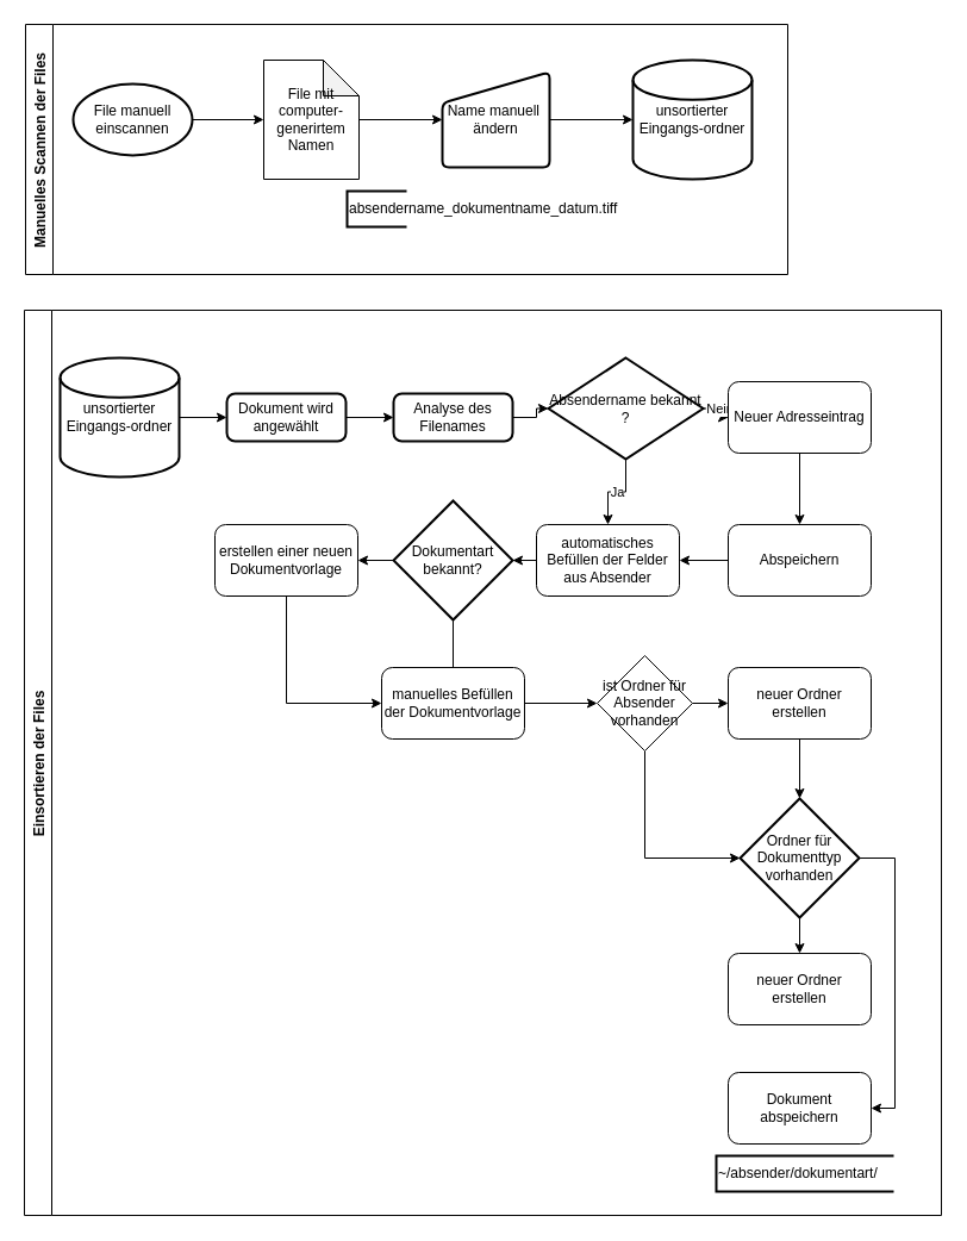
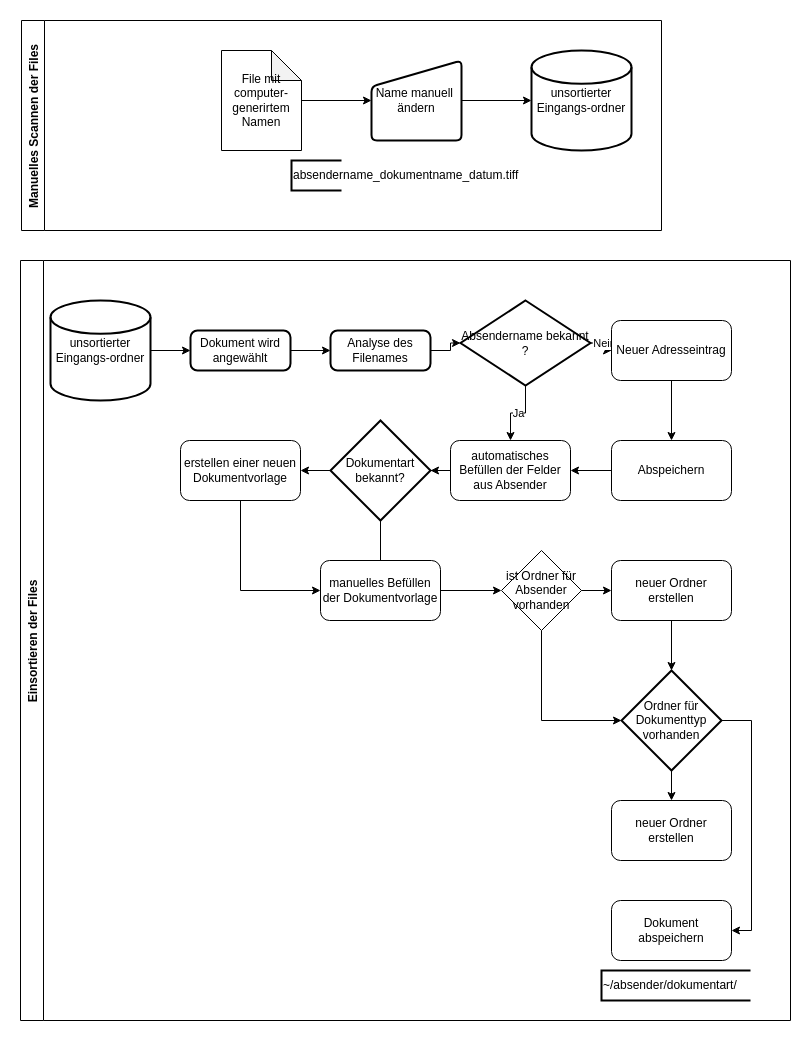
  <mxCell id="0" />
  <mxCell id="1" parent="0" />
  <mxCell id="2" value="Manuelles Scannen der Files" style="swimlane;horizontal=0;" vertex="1" parent="1"><mxGeometry x="21" y="20" width="640" height="210" as="geometry" /></mxCell>
- <mxCell id="3" value="File manuell einscannen" style="strokeWidth=2;html=1;shape=mxgraph.flowchart.start_1;whiteSpace=wrap;" vertex="1" parent="2"><mxGeometry x="40" y="50" width="100" height="60" as="geometry" /></mxCell>
- <mxCell id="4" style="edgeStyle=orthogonalEdgeStyle;rounded=0;orthogonalLoop=1;jettySize=auto;html=1;" edge="1" parent="2" source="3" target="8"><mxGeometry relative="1" as="geometry"><mxPoint x="200" y="80" as="targetPoint" /></mxGeometry></mxCell>
  <mxCell id="5" style="edgeStyle=orthogonalEdgeStyle;rounded=0;orthogonalLoop=1;jettySize=auto;html=1;" edge="1" parent="2" source="6" target="10"><mxGeometry relative="1" as="geometry" /></mxCell>
  <mxCell id="6" value="Name manuell&amp;nbsp;&lt;br&gt;ändern" style="html=1;strokeWidth=2;shape=manualInput;whiteSpace=wrap;rounded=1;size=26;arcSize=11;" vertex="1" parent="2"><mxGeometry x="350" y="40" width="90" height="80" as="geometry" /></mxCell>
  <mxCell id="7" style="edgeStyle=orthogonalEdgeStyle;rounded=0;orthogonalLoop=1;jettySize=auto;html=1;" edge="1" parent="2" source="8" target="6"><mxGeometry relative="1" as="geometry"><mxPoint x="300" y="80" as="sourcePoint" /></mxGeometry></mxCell>
  <mxCell id="8" value="File mit computer-generirtem Namen" style="shape=note;whiteSpace=wrap;html=1;backgroundOutline=1;darkOpacity=0.05;" vertex="1" parent="2"><mxGeometry x="200" y="30" width="80" height="100" as="geometry" /></mxCell>
  <mxCell id="9" value="absendername_dokumentname_datum.tiff" style="strokeWidth=2;html=1;shape=mxgraph.flowchart.annotation_1;align=left;pointerEvents=1;" vertex="1" parent="2"><mxGeometry x="270" y="140" width="50" height="30" as="geometry" /></mxCell>
  <mxCell id="10" value="unsortierter Eingangs-ordner" style="strokeWidth=2;html=1;shape=mxgraph.flowchart.database;whiteSpace=wrap;" vertex="1" parent="2"><mxGeometry x="510" y="30" width="100" height="100" as="geometry" /></mxCell>
  <mxCell id="11" value="Einsortieren der Files" style="swimlane;horizontal=0;" vertex="1" parent="1"><mxGeometry x="20" y="260" width="770" height="760" as="geometry" /></mxCell>
  <mxCell id="12" style="edgeStyle=orthogonalEdgeStyle;rounded=0;orthogonalLoop=1;jettySize=auto;html=1;entryX=0;entryY=0.5;entryDx=0;entryDy=0;" edge="1" parent="11" source="13" target="15"><mxGeometry relative="1" as="geometry" /></mxCell>
  <mxCell id="13" value="unsortierter Eingangs-ordner" style="strokeWidth=2;html=1;shape=mxgraph.flowchart.database;whiteSpace=wrap;" vertex="1" parent="11"><mxGeometry x="30" y="40" width="100" height="100" as="geometry" /></mxCell>
  <mxCell id="14" style="edgeStyle=orthogonalEdgeStyle;rounded=0;orthogonalLoop=1;jettySize=auto;html=1;" edge="1" parent="11" source="15" target="17"><mxGeometry relative="1" as="geometry" /></mxCell>
  <mxCell id="15" value="Dokument wird angewählt" style="rounded=1;whiteSpace=wrap;html=1;absoluteArcSize=1;arcSize=14;strokeWidth=2;" vertex="1" parent="11"><mxGeometry x="170" y="70" width="100" height="40" as="geometry" /></mxCell>
  <mxCell id="16" style="edgeStyle=orthogonalEdgeStyle;rounded=0;orthogonalLoop=1;jettySize=auto;html=1;" edge="1" parent="11" source="17" target="20"><mxGeometry relative="1" as="geometry" /></mxCell>
  <mxCell id="17" value="Analyse des Filenames" style="rounded=1;whiteSpace=wrap;html=1;absoluteArcSize=1;arcSize=14;strokeWidth=2;" vertex="1" parent="11"><mxGeometry x="310" y="70" width="100" height="40" as="geometry" /></mxCell>
  <mxCell id="18" value="Ja" style="edgeStyle=orthogonalEdgeStyle;rounded=0;orthogonalLoop=1;jettySize=auto;html=1;" edge="1" parent="11" source="20" target="22"><mxGeometry relative="1" as="geometry" /></mxCell>
  <mxCell id="19" value="Nein" style="edgeStyle=orthogonalEdgeStyle;rounded=0;orthogonalLoop=1;jettySize=auto;html=1;" edge="1" parent="11" source="20" target="24"><mxGeometry relative="1" as="geometry" /></mxCell>
  <mxCell id="20" value="Absendername bekannt ?" style="strokeWidth=2;html=1;shape=mxgraph.flowchart.decision;whiteSpace=wrap;" vertex="1" parent="11"><mxGeometry x="440" y="40" width="130" height="85" as="geometry" /></mxCell>
  <mxCell id="21" style="edgeStyle=orthogonalEdgeStyle;rounded=0;orthogonalLoop=1;jettySize=auto;html=1;" edge="1" parent="11" source="22" target="29"><mxGeometry relative="1" as="geometry" /></mxCell>
  <mxCell id="22" value="automatisches Befüllen der Felder aus Absender" style="rounded=1;whiteSpace=wrap;html=1;" vertex="1" parent="11"><mxGeometry x="430" y="180" width="120" height="60" as="geometry" /></mxCell>
  <mxCell id="23" style="edgeStyle=orthogonalEdgeStyle;rounded=0;orthogonalLoop=1;jettySize=auto;html=1;" edge="1" parent="11" source="24" target="26"><mxGeometry relative="1" as="geometry" /></mxCell>
  <mxCell id="24" value="Neuer Adresseintrag" style="rounded=1;whiteSpace=wrap;html=1;" vertex="1" parent="11"><mxGeometry x="591" y="60" width="120" height="60" as="geometry" /></mxCell>
  <mxCell id="25" style="edgeStyle=orthogonalEdgeStyle;rounded=0;orthogonalLoop=1;jettySize=auto;html=1;" edge="1" parent="11" source="26" target="22"><mxGeometry relative="1" as="geometry" /></mxCell>
  <mxCell id="26" value="Abspeichern" style="rounded=1;whiteSpace=wrap;html=1;" vertex="1" parent="11"><mxGeometry x="591" y="180" width="120" height="60" as="geometry" /></mxCell>
  <mxCell id="27" style="edgeStyle=orthogonalEdgeStyle;rounded=0;orthogonalLoop=1;jettySize=auto;html=1;" edge="1" parent="11" source="29" target="33"><mxGeometry relative="1" as="geometry" /></mxCell>
  <mxCell id="28" style="edgeStyle=orthogonalEdgeStyle;rounded=0;orthogonalLoop=1;jettySize=auto;html=1;endArrow=none;" edge="1" parent="11" source="29" target="31"><mxGeometry relative="1" as="geometry" /></mxCell>
  <mxCell id="29" value="Dokumentart bekannt?" style="strokeWidth=2;html=1;shape=mxgraph.flowchart.decision;whiteSpace=wrap;" vertex="1" parent="11"><mxGeometry x="310" y="160" width="100" height="100" as="geometry" /></mxCell>
  <mxCell id="30" style="edgeStyle=orthogonalEdgeStyle;rounded=0;orthogonalLoop=1;jettySize=auto;html=1;" edge="1" parent="11" source="31" target="34"><mxGeometry relative="1" as="geometry" /></mxCell>
  <mxCell id="31" value="manuelles Befüllen der Dokumentvorlage" style="rounded=1;whiteSpace=wrap;html=1;" vertex="1" parent="11"><mxGeometry x="300" y="300" width="120" height="60" as="geometry" /></mxCell>
  <mxCell id="32" style="edgeStyle=orthogonalEdgeStyle;rounded=0;orthogonalLoop=1;jettySize=auto;html=1;entryX=0;entryY=0.5;entryDx=0;entryDy=0;" edge="1" parent="11" source="33" target="31"><mxGeometry relative="1" as="geometry"><Array as="points"><mxPoint x="220" y="330" /></Array></mxGeometry></mxCell>
  <mxCell id="33" value="erstellen einer neuen Dokumentvorlage" style="rounded=1;whiteSpace=wrap;html=1;" vertex="1" parent="11"><mxGeometry x="160" y="180" width="120" height="60" as="geometry" /></mxCell>
  <mxCell id="34" value="ist Ordner für Absender vorhanden" style="rhombus;whiteSpace=wrap;html=1;" vertex="1" parent="11"><mxGeometry x="481" y="290" width="80" height="80" as="geometry" /></mxCell>
  <mxCell id="35" style="edgeStyle=orthogonalEdgeStyle;rounded=0;orthogonalLoop=1;jettySize=auto;html=1;" edge="1" parent="11" source="36" target="39"><mxGeometry relative="1" as="geometry" /></mxCell>
  <mxCell id="36" value="neuer Ordner erstellen" style="rounded=1;whiteSpace=wrap;html=1;" vertex="1" parent="11"><mxGeometry x="591" y="300" width="120" height="60" as="geometry" /></mxCell>
  <mxCell id="37" style="edgeStyle=orthogonalEdgeStyle;rounded=0;orthogonalLoop=1;jettySize=auto;html=1;" edge="1" parent="11" source="34" target="36"><mxGeometry relative="1" as="geometry"><mxPoint x="601" y="330" as="targetPoint" /></mxGeometry></mxCell>
  <mxCell id="38" style="edgeStyle=orthogonalEdgeStyle;rounded=0;orthogonalLoop=1;jettySize=auto;html=1;" edge="1" parent="11" source="39" target="41"><mxGeometry relative="1" as="geometry" /></mxCell>
  <mxCell id="39" value="Ordner für Dokumenttyp vorhanden" style="strokeWidth=2;html=1;shape=mxgraph.flowchart.decision;whiteSpace=wrap;" vertex="1" parent="11"><mxGeometry x="601" y="410" width="100" height="100" as="geometry" /></mxCell>
  <mxCell id="40" style="edgeStyle=orthogonalEdgeStyle;rounded=0;orthogonalLoop=1;jettySize=auto;html=1;entryX=0;entryY=0.5;entryDx=0;entryDy=0;entryPerimeter=0;" edge="1" parent="11" source="34" target="39"><mxGeometry relative="1" as="geometry"><mxPoint x="521" y="440" as="targetPoint" /><Array as="points"><mxPoint x="521" y="460" /></Array></mxGeometry></mxCell>
  <mxCell id="41" value="neuer Ordner erstellen" style="rounded=1;whiteSpace=wrap;html=1;" vertex="1" parent="11"><mxGeometry x="591" y="540" width="120" height="60" as="geometry" /></mxCell>
  <mxCell id="42" value="Dokument abspeichern" style="rounded=1;whiteSpace=wrap;html=1;" vertex="1" parent="11"><mxGeometry x="591" y="640" width="120" height="60" as="geometry" /></mxCell>
  <mxCell id="43" style="edgeStyle=orthogonalEdgeStyle;rounded=0;orthogonalLoop=1;jettySize=auto;html=1;entryX=1;entryY=0.5;entryDx=0;entryDy=0;" edge="1" parent="11" source="39" target="42"><mxGeometry relative="1" as="geometry"><mxPoint x="741" y="690" as="targetPoint" /><Array as="points"><mxPoint x="731" y="460" /><mxPoint x="731" y="670" /></Array></mxGeometry></mxCell>
  <mxCell id="44" value="~/absender/dokumentart/" style="strokeWidth=2;html=1;shape=mxgraph.flowchart.annotation_1;align=left;pointerEvents=1;" vertex="1" parent="11"><mxGeometry x="581" y="710" width="149" height="30" as="geometry" /></mxCell>
